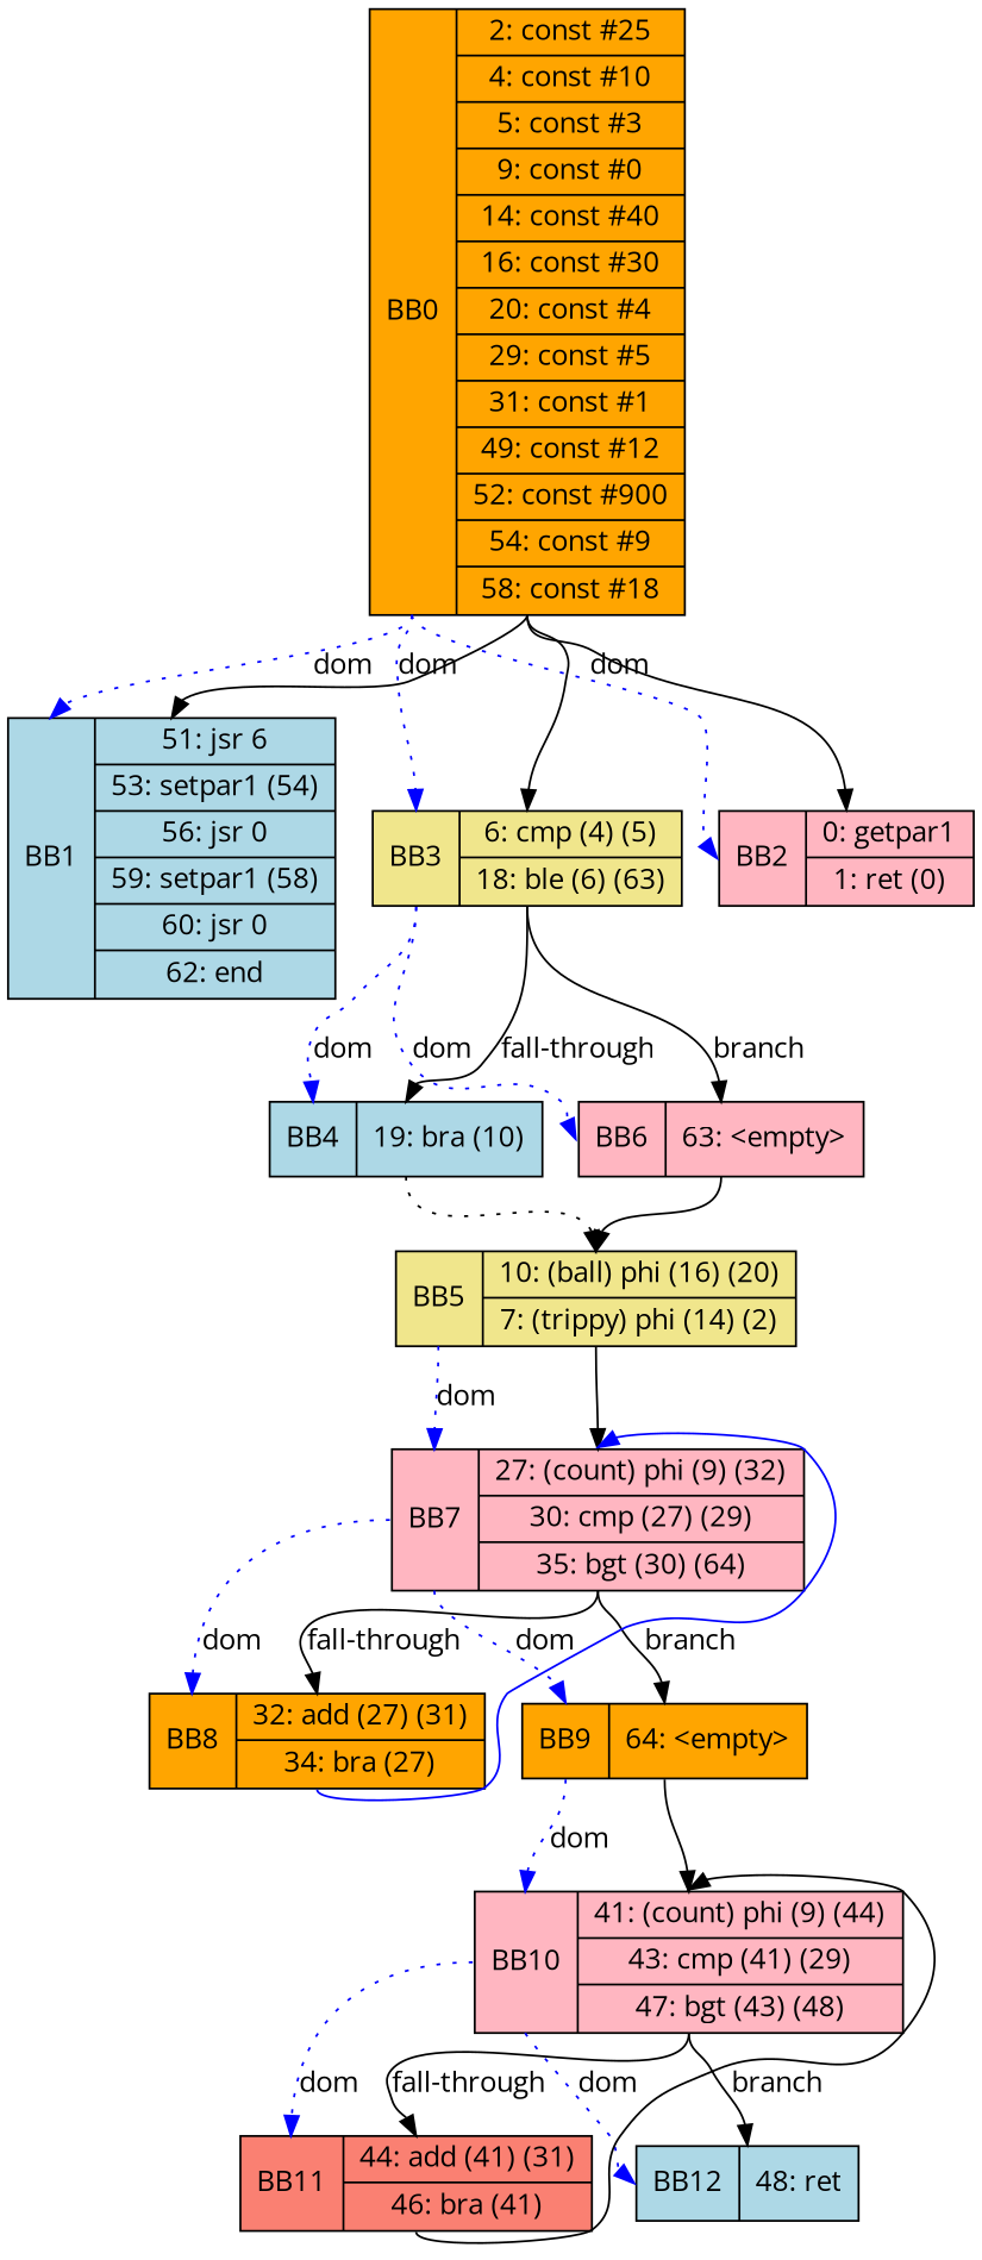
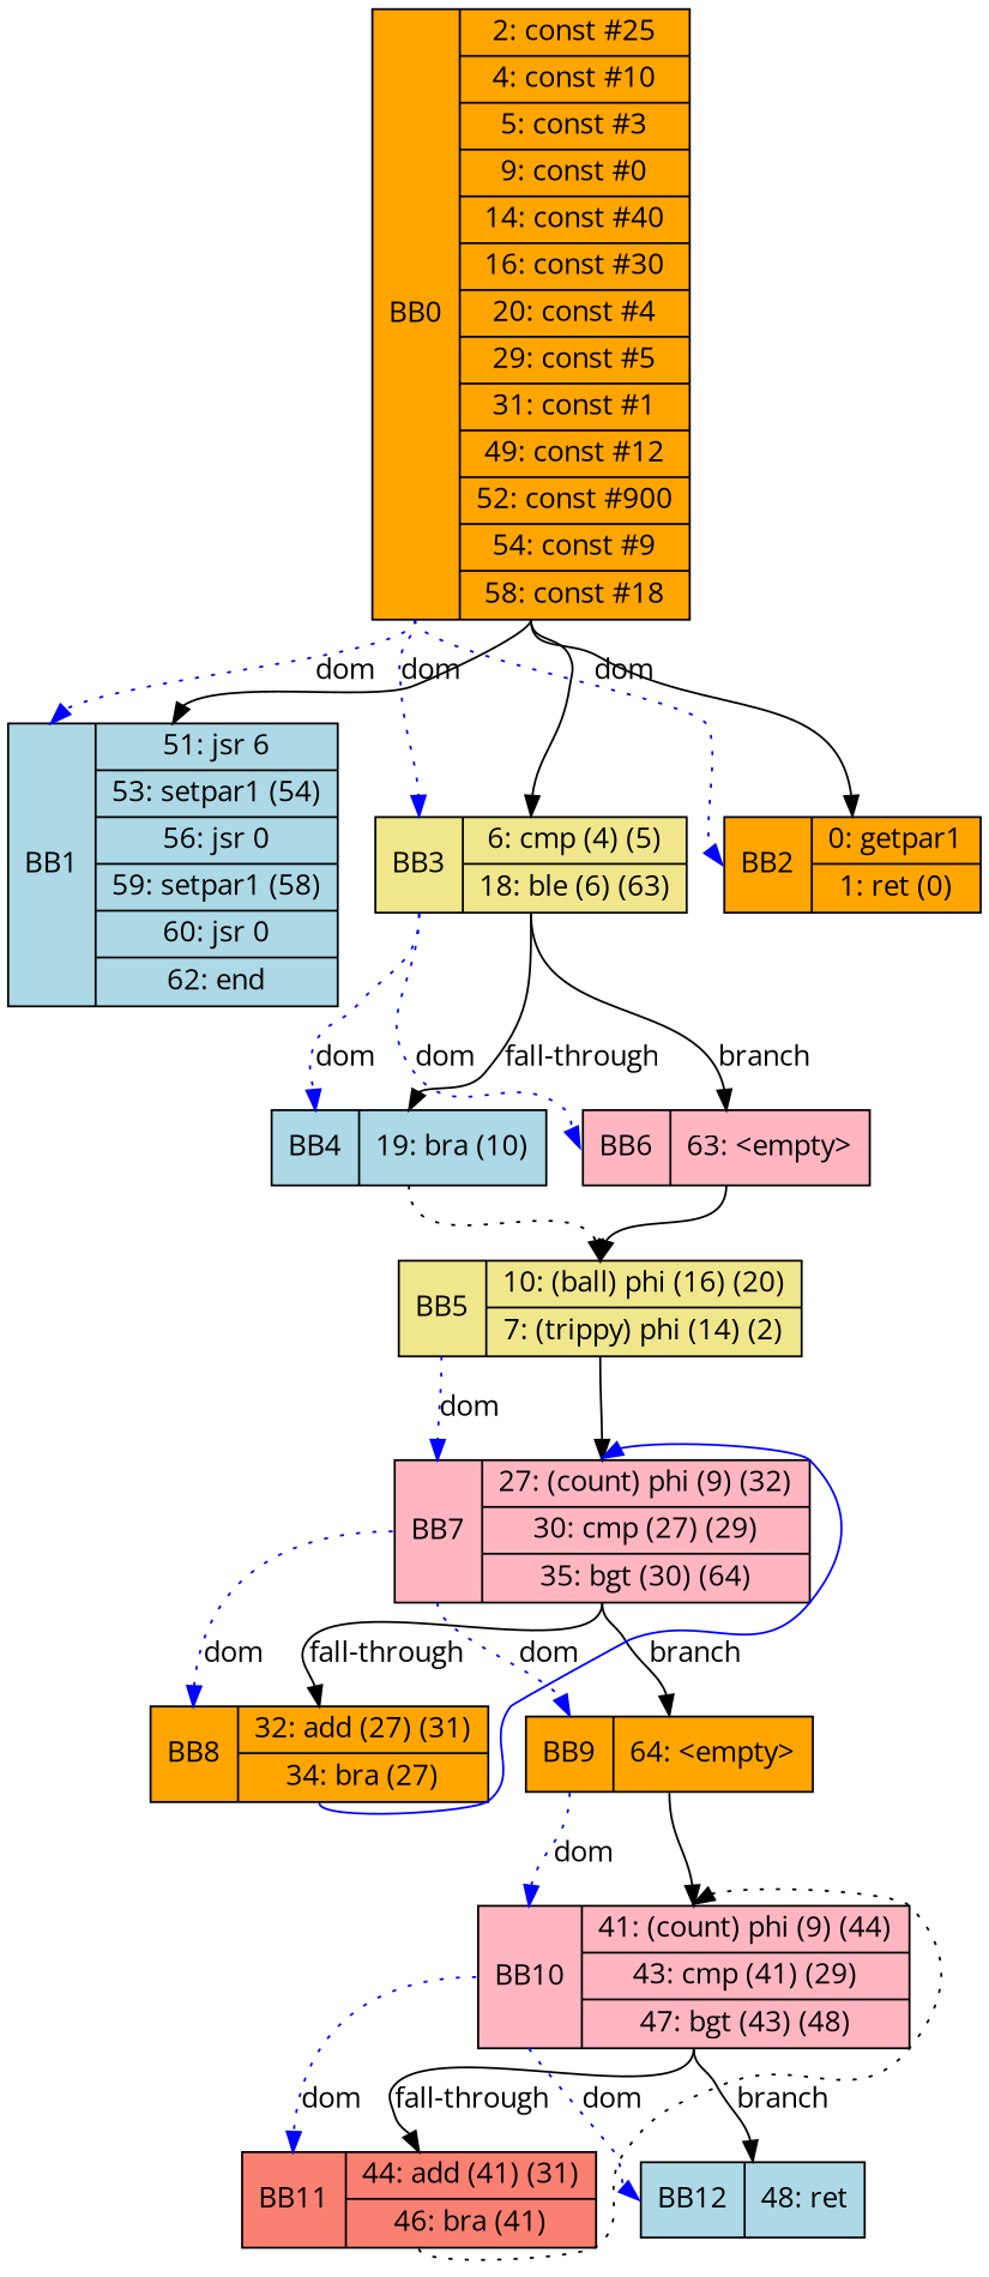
  digraph {
    fontname="Open Sans"
    node [fillcolor=lightpink fontname="Open Sans" shape=record style=filled]
    edge [fontname="Open Sans" headport=n tailport=s]
    n1 [fillcolor=orange label="<b>BB0 | { 2: const #25 | 4: const #10 | 5: const #3 | 9: const #0 | 14: const #40 | 16: const #30 | 20: const #4 | 29: const #5 | 31: const #1 | 49: const #12 | 52: const #900 | 54: const #9 | 58: const #18 }"]
    n2 [fillcolor=lightblue label="<b>BB1 | { 51: jsr 6 | 53: setpar1 (54) | 56: jsr 0 | 59: setpar1 (58) | 60: jsr 0 | 62: end }"]
-   n3 [label="<b>BB2 | { 0: getpar1 | 1: ret (0) }"]
+   n3 [fillcolor=orange label="<b>BB2 | { 0: getpar1 | 1: ret (0) }"]
    n4 [fillcolor=khaki label="<b>BB3 | { 6: cmp (4) (5) | 18: ble (6) (63) }"]
    n5 [fillcolor=lightblue label="<b>BB4 | { 19: bra (10) }"]
    n6 [label="<b>BB6 | { 63: \<empty\> }"]
    n7 [fillcolor=khaki label="<b>BB5 | { 10: (ball) phi (16) (20) | 7: (trippy) phi (14) (2) }"]
    n8 [label="<b>BB7 | { 27: (count) phi (9) (32) | 30: cmp (27) (29) | 35: bgt (30) (64) }"]
    n9 [fillcolor=orange label="<b>BB8 | { 32: add (27) (31) | 34: bra (27) }"]
    n10 [fillcolor=orange label="<b>BB9 | { 64: \<empty\> }"]
    n11 [label="<b>BB10 | { 41: (count) phi (9) (44) | 43: cmp (41) (29) | 47: bgt (43) (48) }"]
    n12 [fillcolor=salmon label="<b>BB11 | { 44: add (41) (31) | 46: bra (41) }"]
    n13 [fillcolor=lightblue label="<b>BB12 | { 48: ret }"]
    n1 -> n2 [color=blue headport=b label=dom style=dotted tailport=b]
    n1 -> n2
    n1 -> n3 [color=blue headport=b label=dom style=dotted tailport=b]
    n1 -> n3
    n1 -> n4 [color=blue headport=b label=dom style=dotted tailport=b]
    n1 -> n4
    n4 -> n5 [label="fall-through"]
    n4 -> n5 [color=blue headport=b label=dom style=dotted tailport=b]
    n4 -> n6 [label=branch]
    n4 -> n6 [color=blue headport=b label=dom style=dotted tailport=b]
    n5 -> n7 [style=dotted]
    n6 -> n7
    n7 -> n8
    n7 -> n8 [color=blue headport=b label=dom style=dotted tailport=b]
    n8 -> n9 [label="fall-through"]
    n8 -> n9 [color=blue headport=b label=dom style=dotted tailport=b]
    n8 -> n10 [label=branch]
    n8 -> n10 [color=blue headport=b label=dom style=dotted tailport=b]
    n9 -> n8 [color=blue]
    n10 -> n11
    n10 -> n11 [color=blue headport=b label=dom style=dotted tailport=b]
    n11 -> n12 [label="fall-through"]
    n11 -> n12 [color=blue headport=b label=dom style=dotted tailport=b]
    n11 -> n13 [label=branch]
    n11 -> n13 [color=blue headport=b label=dom style=dotted tailport=b]
-   n12 -> n11
+   n12 -> n11 [style=dotted]
  }
